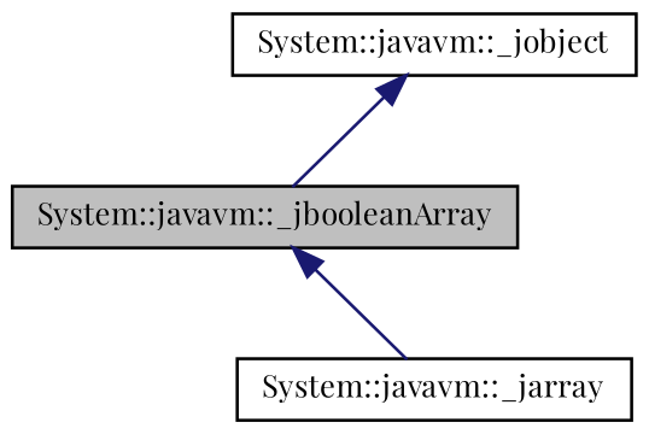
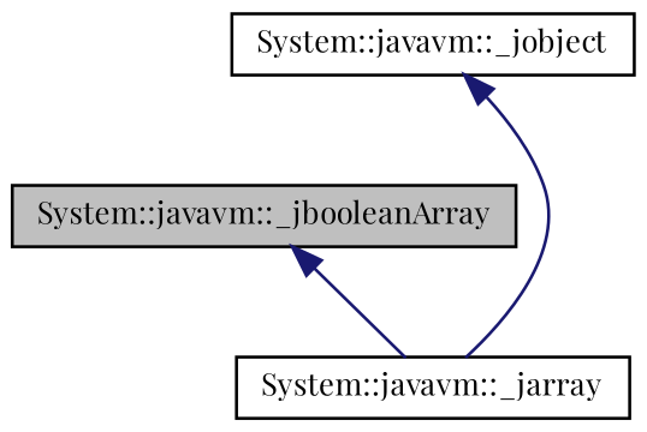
  digraph {
    fontname="Playfair Display"
    node [color=black fillcolor=white fontname="Playfair Display" fontsize=10 shape=record style=filled]
    edge [color=midnightblue dir=back fontname="Playfair Display" fontsize=10 labelfontname=Helvetica labelfontsize=10 style=solid]
    n1 [fillcolor=grey75 fontcolor=black height=0.2 label="System::javavm::_jbooleanArray" width=0.4]
    n2 [height=0.2 label="System::javavm::_jarray" width=0.4]
    n3 [height=0.2 label="System::javavm::_jobject" width=0.4]
    n1 -> n2
-   n3 -> n1
+   n3 -> n2
  }
